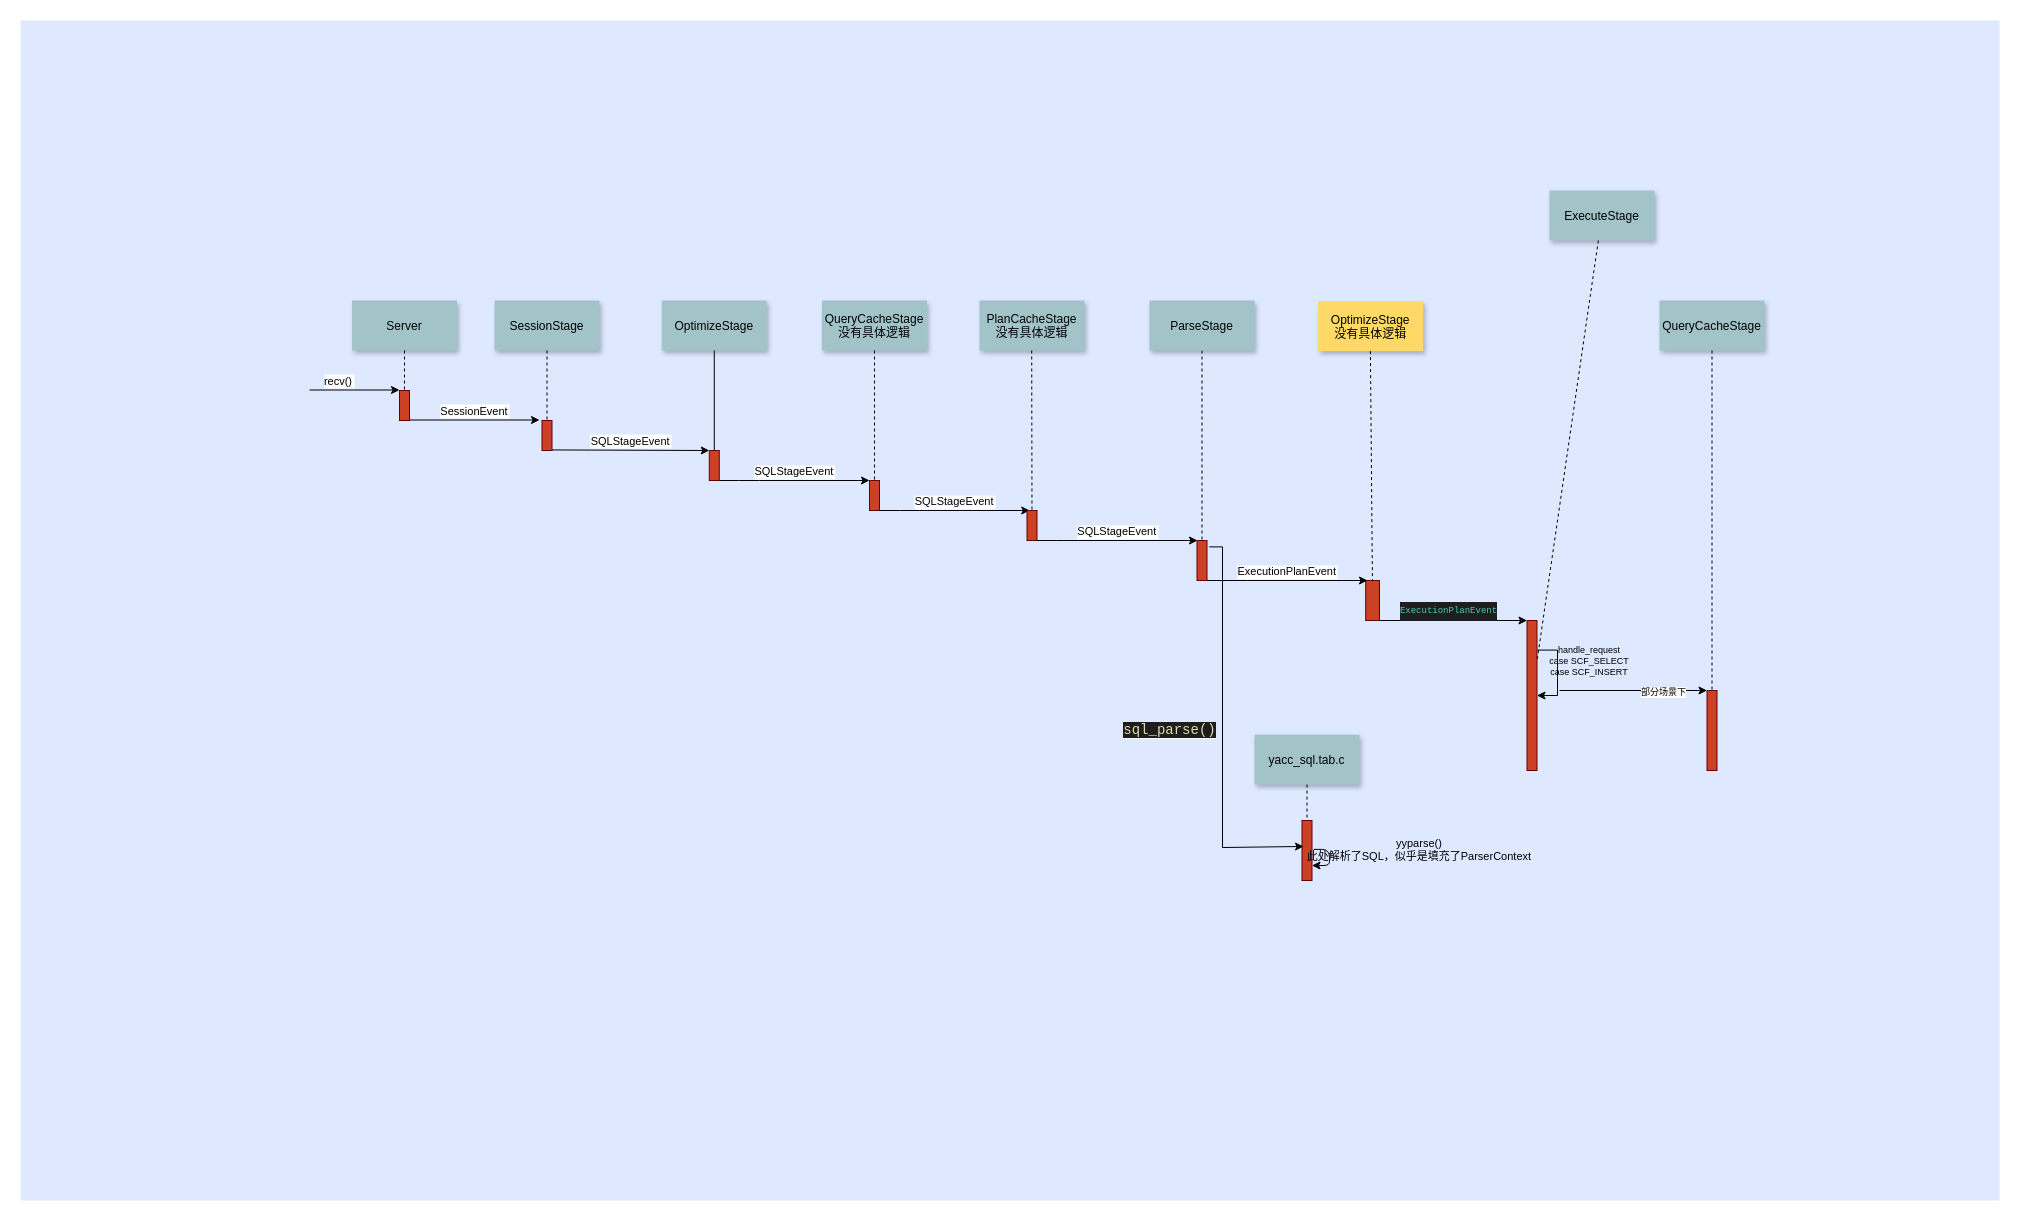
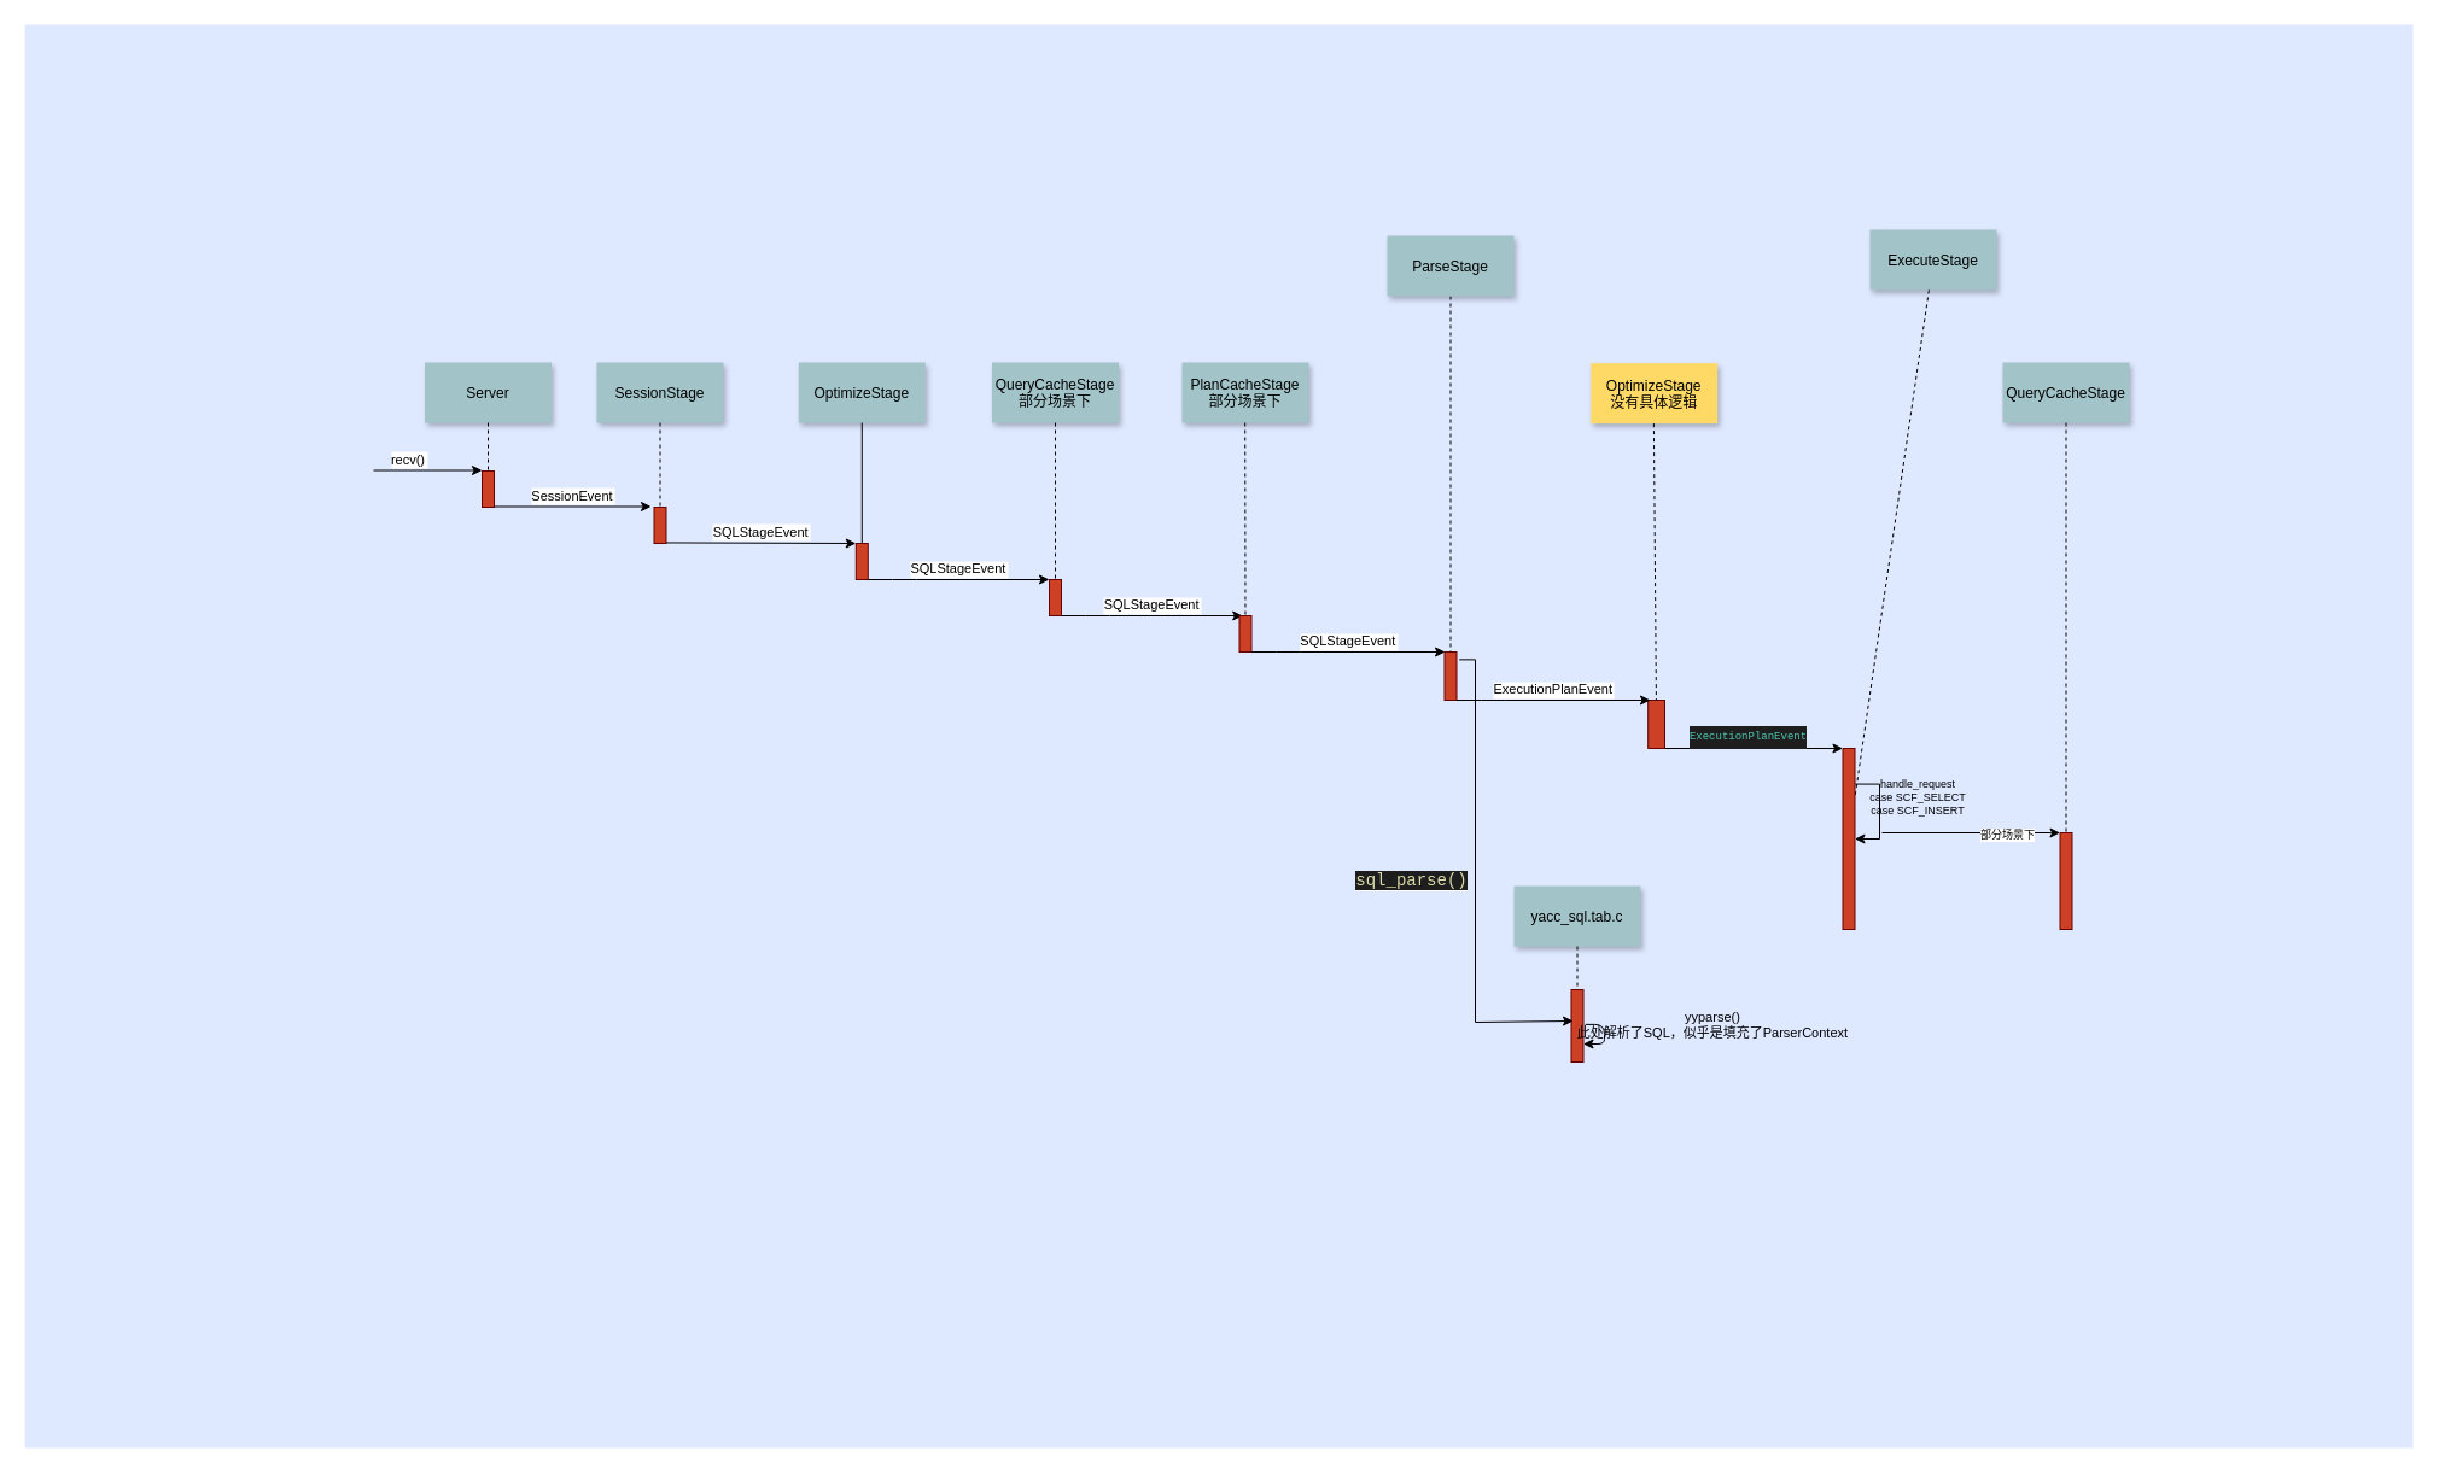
  <mxCell id="0" />
  <mxCell id="1" parent="0" />
  <mxCell id="2" value="" style="fillColor=#DEE8FF;strokeColor=none" parent="1" vertex="1"><mxGeometry x="20.19" y="20" width="1978.81" height="1180" as="geometry" /></mxCell>
  <mxCell id="3" value="" style="fillColor=#CC4125;strokeColor=#660000" parent="1" vertex="1"><mxGeometry x="399" y="390" width="10" height="30" as="geometry" /></mxCell>
  <mxCell id="4" value="recv()" style="edgeStyle=none;verticalLabelPosition=top;verticalAlign=bottom;labelPosition=left;align=right" parent="1" edge="1"><mxGeometry x="110" y="49.5" width="100" height="100" as="geometry"><mxPoint x="309" y="389.5" as="sourcePoint" /><mxPoint x="399" y="389.5" as="targetPoint" /></mxGeometry></mxCell>
  <mxCell id="5" value="Server" style="shadow=1;fillColor=#A2C4C9;strokeColor=none" parent="1" vertex="1"><mxGeometry x="351.5" y="300" width="105" height="50" as="geometry" /></mxCell>
  <mxCell id="6" value="" style="fillColor=#CC4125;strokeColor=#660000" parent="1" vertex="1"><mxGeometry x="541.5" y="420" width="10" height="30" as="geometry" /></mxCell>
  <mxCell id="7" value="SessionStage" style="shadow=1;fillColor=#A2C4C9;strokeColor=none" parent="1" vertex="1"><mxGeometry x="494" y="300" width="105" height="50" as="geometry" /></mxCell>
  <mxCell id="8" value="" style="edgeStyle=none;endArrow=none;dashed=1" parent="1" source="7" target="6" edge="1"><mxGeometry x="272.335" y="165" width="100" height="100" as="geometry"><mxPoint x="546.259" y="350" as="sourcePoint" /><mxPoint x="546.576" y="405" as="targetPoint" /></mxGeometry></mxCell>
  <mxCell id="9" value="SessionEvent" style="edgeStyle=none;verticalLabelPosition=top;verticalAlign=bottom" parent="1" edge="1"><mxGeometry x="220" y="92" width="100" height="100" as="geometry"><mxPoint x="409" y="419.5" as="sourcePoint" /><mxPoint x="539" y="419.5" as="targetPoint" /></mxGeometry></mxCell>
  <mxCell id="10" value="SQLStageEvent" style="edgeStyle=none;verticalLabelPosition=top;verticalAlign=bottom;entryX=0;entryY=0;entryDx=0;entryDy=0;" parent="1" edge="1" target="13"><mxGeometry x="385.455" y="122.146" width="100" height="100" as="geometry"><mxPoint x="551.5" y="449.436" as="sourcePoint" /><mxPoint x="661.5" y="449.436" as="targetPoint" /></mxGeometry></mxCell>
  <mxCell id="11" value="OptimizeStage" style="shadow=1;fillColor=#A2C4C9;strokeColor=none" parent="1" vertex="1"><mxGeometry x="661.284" y="300" width="105" height="50" as="geometry" /></mxCell>
  <mxCell id="12" value="" style="edgeStyle=none;endArrow=none" parent="1" source="11" target="13" edge="1"><mxGeometry x="437.043" y="270" width="100" height="100" as="geometry"><mxPoint x="713.543" y="460" as="sourcePoint" /><mxPoint x="713.543" y="480" as="targetPoint" /></mxGeometry></mxCell>
  <mxCell id="13" value="" style="fillColor=#CC4125;strokeColor=#660000" parent="1" vertex="1"><mxGeometry x="708.78" y="450" width="10" height="30" as="geometry" /></mxCell>
  <mxCell id="14" value="" style="fillColor=#CC4125;strokeColor=#660000" parent="1" vertex="1"><mxGeometry x="869" y="480" width="10" height="30" as="geometry" /></mxCell>
- <mxCell id="15" value="QueryCacheStage&#10;没有具体逻辑" style="shadow=1;fillColor=#A2C4C9;strokeColor=none" parent="1" vertex="1"><mxGeometry x="821.5" y="300" width="105" height="50" as="geometry" /></mxCell>
+ <mxCell id="15" value="QueryCacheStage&#10;部分场景下" style="shadow=1;fillColor=#A2C4C9;strokeColor=none" parent="1" vertex="1"><mxGeometry x="821.5" y="300" width="105" height="50" as="geometry" /></mxCell>
  <mxCell id="16" value="" style="edgeStyle=none;endArrow=none;dashed=1" parent="1" source="15" target="14" edge="1"><mxGeometry x="614.488" y="175.0" width="100" height="100" as="geometry"><mxPoint x="873.653" y="350" as="sourcePoint" /><mxPoint x="873.653" y="500" as="targetPoint" /></mxGeometry></mxCell>
  <mxCell id="17" value="ExecuteStage" style="shadow=1;fillColor=#A2C4C9;strokeColor=none" parent="1" vertex="1"><mxGeometry x="1549" y="190" width="105" height="50" as="geometry" /></mxCell>
  <mxCell id="18" value="" style="edgeStyle=none;endArrow=none;dashed=1" parent="1" source="17" target="20" edge="1"><mxGeometry x="1066.335" y="165" width="100" height="100" as="geometry"><mxPoint x="1340.259" y="350" as="sourcePoint" /><mxPoint x="1340.576" y="405" as="targetPoint" /></mxGeometry></mxCell>
  <mxCell id="19" value="handle_request&#10;case SCF_SELECT&#10;case SCF_INSERT" style="edgeStyle=orthogonalEdgeStyle;rounded=0;orthogonalLoop=1;jettySize=auto;html=0;entryX=1;entryY=0.5;entryDx=0;entryDy=0;labelBackgroundColor=none;labelBorderColor=none;fontSize=9;fontColor=default;exitX=1.018;exitY=0.197;exitDx=0;exitDy=0;exitPerimeter=0;" edge="1" parent="1" source="20" target="20"><mxGeometry x="-0.291" y="32" relative="1" as="geometry"><Array as="points"><mxPoint x="1557" y="650" /><mxPoint x="1557" y="695" /></Array><mxPoint as="offset" /></mxGeometry></mxCell>
  <mxCell id="20" value="" style="fillColor=#CC4125;strokeColor=#660000" parent="1" vertex="1"><mxGeometry x="1526.5" y="620" width="10" height="150" as="geometry" /></mxCell>
  <mxCell id="21" value="SQLStageEvent" style="edgeStyle=elbowEdgeStyle;elbow=vertical;verticalLabelPosition=top;verticalAlign=bottom" parent="1" source="13" target="14" edge="1"><mxGeometry x="540" y="270" width="100" height="100" as="geometry"><mxPoint x="739" y="610" as="sourcePoint" /><mxPoint x="839" y="510" as="targetPoint" /><Array as="points"><mxPoint x="749" y="480" /></Array></mxGeometry></mxCell>
  <mxCell id="22" value="" style="edgeStyle=elbowEdgeStyle;elbow=horizontal;endArrow=none;dashed=1" parent="1" source="5" target="3" edge="1"><mxGeometry x="230.0" y="310" width="100" height="100" as="geometry"><mxPoint x="429" y="650" as="sourcePoint" /><mxPoint x="529" y="550" as="targetPoint" /></mxGeometry></mxCell>
  <mxCell id="23" value="yacc_sql.tab.c" style="shadow=1;fillColor=#A2C4C9;strokeColor=none" parent="1" vertex="1"><mxGeometry x="1254" y="734.083" width="105" height="50" as="geometry" /></mxCell>
  <mxCell id="24" value="" style="edgeStyle=none;endArrow=none;dashed=1" parent="1" source="23" target="25" edge="1"><mxGeometry x="1204.071" y="380.087" width="100" height="100" as="geometry"><mxPoint x="1478.236" y="565.087" as="sourcePoint" /><mxPoint x="1549" y="685.087" as="targetPoint" /></mxGeometry></mxCell>
  <mxCell id="25" value="" style="fillColor=#CC4125;strokeColor=#660000" parent="1" vertex="1"><mxGeometry x="1301.5" y="820" width="10" height="60" as="geometry" /></mxCell>
- <mxCell id="26" value="PlanCacheStage&#10;没有具体逻辑" style="shadow=1;fillColor=#A2C4C9;strokeColor=none" vertex="1" parent="1"><mxGeometry x="979" y="300" width="105" height="50" as="geometry" /></mxCell>
+ <mxCell id="26" value="PlanCacheStage&#10;部分场景下" style="shadow=1;fillColor=#A2C4C9;strokeColor=none" vertex="1" parent="1"><mxGeometry x="979" y="300" width="105" height="50" as="geometry" /></mxCell>
  <mxCell id="27" value="" style="edgeStyle=none;endArrow=none;dashed=1;startArrow=none;" edge="1" parent="1" source="39"><mxGeometry x="566.045" y="165" width="100" height="100" as="geometry"><mxPoint x="1031.21" y="350" as="sourcePoint" /><mxPoint x="1031.21" y="529.39" as="targetPoint" /></mxGeometry></mxCell>
  <mxCell id="28" value="OptimizeStage&#10;没有具体逻辑" style="shadow=1;fillColor=#ffd966;strokeColor=none;" vertex="1" parent="1"><mxGeometry x="1317.69" y="300.61" width="105" height="50" as="geometry" /></mxCell>
  <mxCell id="29" style="edgeStyle=orthogonalEdgeStyle;rounded=0;orthogonalLoop=1;jettySize=auto;html=0;entryX=0;entryY=0;entryDx=0;entryDy=0;labelBackgroundColor=none;labelBorderColor=none;fontSize=7;fontColor=default;exitX=1;exitY=1;exitDx=0;exitDy=0;" edge="1" parent="1" source="31" target="20"><mxGeometry relative="1" as="geometry"><Array as="points"><mxPoint x="1527" y="620" /></Array></mxGeometry></mxCell>
  <mxCell id="30" value="&lt;div style=&quot;color: rgb(212 , 212 , 212) ; background-color: rgb(30 , 30 , 30) ; font-family: &amp;#34;consolas&amp;#34; , &amp;#34;courier new&amp;#34; , monospace ; line-height: 19px&quot;&gt;&lt;span style=&quot;color: rgb(78 , 201 , 176)&quot;&gt;&lt;font style=&quot;font-size: 9px&quot;&gt;ExecutionPlanEvent&lt;/font&gt;&lt;/span&gt;&lt;/div&gt;" style="edgeLabel;html=1;align=center;verticalAlign=middle;resizable=0;points=[];fontSize=7;fontColor=default;" vertex="1" connectable="0" parent="29"><mxGeometry x="-0.076" relative="1" as="geometry"><mxPoint y="-10" as="offset" /></mxGeometry></mxCell>
  <mxCell id="31" value="" style="fillColor=#CC4125;strokeColor=#660000" vertex="1" parent="1"><mxGeometry x="1365.19" y="580" width="13.81" height="40" as="geometry" /></mxCell>
  <mxCell id="32" value="" style="edgeStyle=none;endArrow=none;dashed=1" edge="1" parent="1" target="31"><mxGeometry x="904.735" y="165.61" width="100" height="100" as="geometry"><mxPoint x="1369.9" y="350.61" as="sourcePoint" /><mxPoint x="1369.9" y="530" as="targetPoint" /></mxGeometry></mxCell>
  <mxCell id="33" value="&lt;span style=&quot;color: rgb(220 , 220 , 170) ; background-color: rgb(30 , 30 , 30) ; font-family: &amp;#34;consolas&amp;#34; , &amp;#34;courier new&amp;#34; , monospace ; font-size: 14px&quot;&gt;sql_parse()&lt;br&gt;&lt;/span&gt;" style="edgeStyle=orthogonalEdgeStyle;rounded=0;orthogonalLoop=1;jettySize=auto;html=1;fontColor=#FFFFFF;entryX=0.153;entryY=0.433;entryDx=0;entryDy=0;entryPerimeter=0;exitX=1.225;exitY=0.159;exitDx=0;exitDy=0;exitPerimeter=0;" edge="1" parent="1" source="34" target="25"><mxGeometry x="-0.002" y="-53" relative="1" as="geometry"><mxPoint x="1299" y="840" as="targetPoint" /><Array as="points"><mxPoint x="1222" y="546" /><mxPoint x="1222" y="847" /><mxPoint x="1303" y="847" /></Array><mxPoint as="offset" /></mxGeometry></mxCell>
  <mxCell id="34" value="" style="fillColor=#CC4125;strokeColor=#660000" vertex="1" parent="1"><mxGeometry x="1196.5" y="540" width="10" height="40" as="geometry" /></mxCell>
  <mxCell id="35" value="" style="edgeStyle=none;endArrow=none;dashed=1;startArrow=none;" edge="1" parent="1" source="36" target="34"><mxGeometry x="736.045" y="165" width="100" height="100" as="geometry"><mxPoint x="1201.21" y="350" as="sourcePoint" /><mxPoint x="1201.21" y="529.39" as="targetPoint" /></mxGeometry></mxCell>
- <mxCell id="36" value="ParseStage" style="shadow=1;fillColor=#A2C4C9;strokeColor=none" vertex="1" parent="1"><mxGeometry x="1149" y="300" width="105" height="50" as="geometry" /></mxCell>
+ <mxCell id="36" value="ParseStage" style="shadow=1;fillColor=#A2C4C9;strokeColor=none" vertex="1" parent="1"><mxGeometry x="1149" y="195" width="105" height="50" as="geometry" /></mxCell>
  <mxCell id="37" style="edgeStyle=orthogonalEdgeStyle;rounded=0;orthogonalLoop=1;jettySize=auto;html=1;exitX=0.5;exitY=1;exitDx=0;exitDy=0;fontColor=#FFFFFF;" edge="1" parent="1" source="14" target="14"><mxGeometry relative="1" as="geometry" /></mxCell>
  <mxCell id="38" value="SQLStageEvent" style="edgeStyle=elbowEdgeStyle;elbow=vertical;verticalLabelPosition=top;verticalAlign=bottom" edge="1" parent="1"><mxGeometry x="700.22" y="300" width="100" height="100" as="geometry"><mxPoint x="879" y="510" as="sourcePoint" /><mxPoint x="1029.22" y="510" as="targetPoint" /><Array as="points"><mxPoint x="909.22" y="510" /></Array></mxGeometry></mxCell>
  <mxCell id="39" value="" style="fillColor=#CC4125;strokeColor=#660000" vertex="1" parent="1"><mxGeometry x="1026.5" y="510" width="10" height="30" as="geometry" /></mxCell>
  <mxCell id="40" value="" style="edgeStyle=none;endArrow=none;dashed=1" edge="1" parent="1" target="39"><mxGeometry x="566.045" y="165" width="100" height="100" as="geometry"><mxPoint x="1031.21" y="350" as="sourcePoint" /><mxPoint x="1031.21" y="529.39" as="targetPoint" /></mxGeometry></mxCell>
  <mxCell id="41" value="SQLStageEvent" style="edgeStyle=elbowEdgeStyle;elbow=vertical;verticalLabelPosition=top;verticalAlign=bottom;" edge="1" parent="1"><mxGeometry x="857.72" y="330" width="100" height="100" as="geometry"><mxPoint x="1036.5" y="540" as="sourcePoint" /><mxPoint x="1197" y="540" as="targetPoint" /><Array as="points"><mxPoint x="1066.72" y="540" /></Array></mxGeometry></mxCell>
  <mxCell id="42" value="ExecutionPlanEvent" style="edgeStyle=elbowEdgeStyle;elbow=vertical;verticalLabelPosition=top;verticalAlign=bottom;" edge="1" parent="1"><mxGeometry x="1027.72" y="370" width="100" height="100" as="geometry"><mxPoint x="1206.5" y="580" as="sourcePoint" /><mxPoint x="1367" y="580" as="targetPoint" /><Array as="points"><mxPoint x="1236.72" y="580" /></Array></mxGeometry></mxCell>
  <mxCell id="43" value="yyparse()&#10;此处解析了SQL，似乎是填充了ParserContext" style="edgeStyle=orthogonalEdgeStyle;rounded=1;orthogonalLoop=1;jettySize=auto;entryX=1;entryY=0.5;entryDx=0;entryDy=0;fontColor=default;exitX=1.169;exitY=0.321;exitDx=0;exitDy=0;exitPerimeter=0;verticalAlign=bottom;labelBorderColor=none;labelBackgroundColor=none;" edge="1" parent="1"><mxGeometry x="0.292" y="-90" relative="1" as="geometry"><mxPoint x="1313.19" y="848.89" as="sourcePoint" /><mxPoint x="1311.5" y="865" as="targetPoint" /><Array as="points"><mxPoint x="1329" y="849" /><mxPoint x="1329" y="865" /></Array><mxPoint x="90" y="90" as="offset" /></mxGeometry></mxCell>
  <mxCell id="44" value="QueryCacheStage" style="shadow=1;fillColor=#A2C4C9;strokeColor=none" vertex="1" parent="1"><mxGeometry x="1659" y="300" width="105" height="50" as="geometry" /></mxCell>
  <mxCell id="45" value="" style="edgeStyle=none;endArrow=none;dashed=1" edge="1" parent="1" source="44" target="46"><mxGeometry x="1246.335" y="165" width="100" height="100" as="geometry"><mxPoint x="1520.259" y="350" as="sourcePoint" /><mxPoint x="1520.576" y="405" as="targetPoint" /></mxGeometry></mxCell>
  <mxCell id="46" value="" style="fillColor=#CC4125;strokeColor=#660000" vertex="1" parent="1"><mxGeometry x="1706.5" y="690" width="10" height="80" as="geometry" /></mxCell>
  <mxCell id="47" value="" style="endArrow=classic;html=1;rounded=0;labelBackgroundColor=none;labelBorderColor=none;fontSize=9;fontColor=default;entryX=0;entryY=0;entryDx=0;entryDy=0;" edge="1" parent="1" target="46"><mxGeometry width="50" height="50" relative="1" as="geometry"><mxPoint x="1559" y="690" as="sourcePoint" /><mxPoint x="1629" y="640" as="targetPoint" /><Array as="points"><mxPoint x="1699" y="690" /></Array></mxGeometry></mxCell>
  <mxCell id="48" value="部分场景下" style="edgeLabel;html=1;align=center;verticalAlign=middle;resizable=0;points=[];fontSize=9;fontColor=default;" vertex="1" connectable="0" parent="47"><mxGeometry x="0.397" y="-1" relative="1" as="geometry"><mxPoint as="offset" /></mxGeometry></mxCell>
